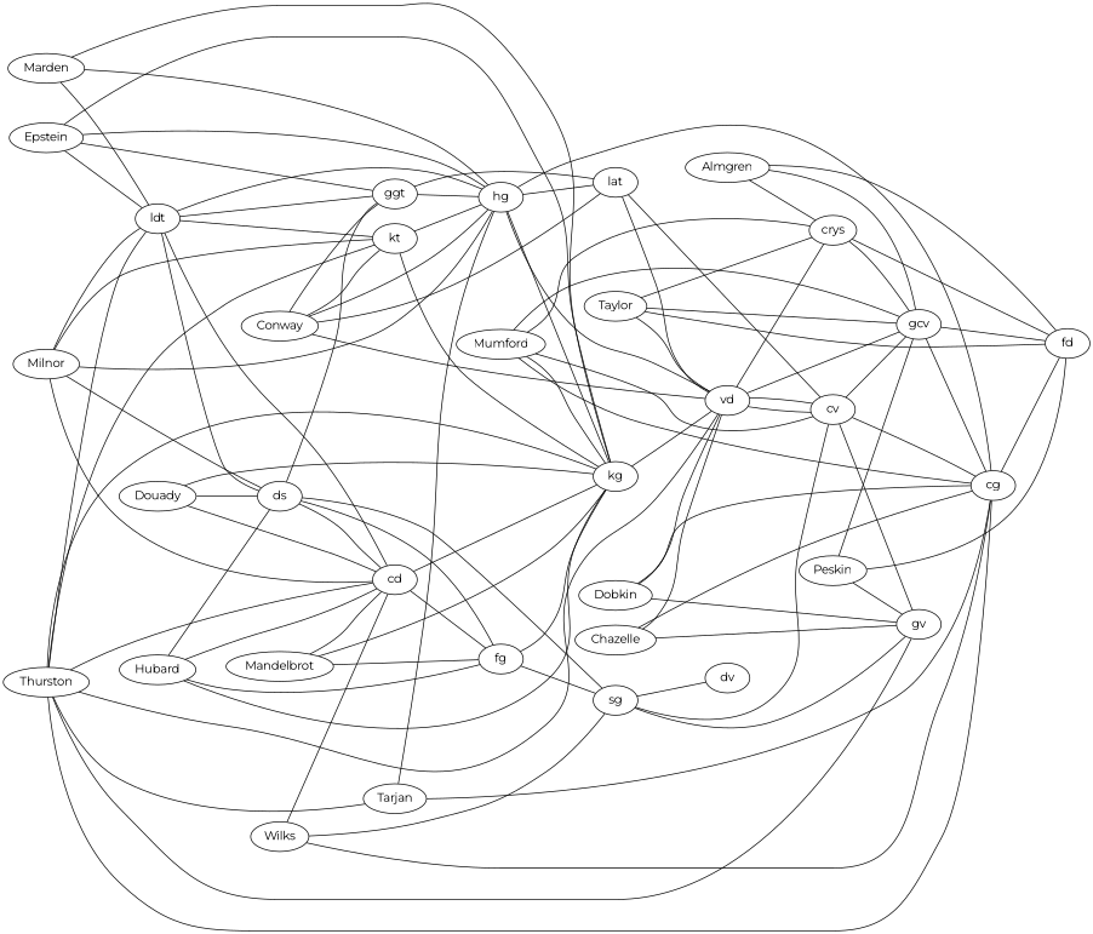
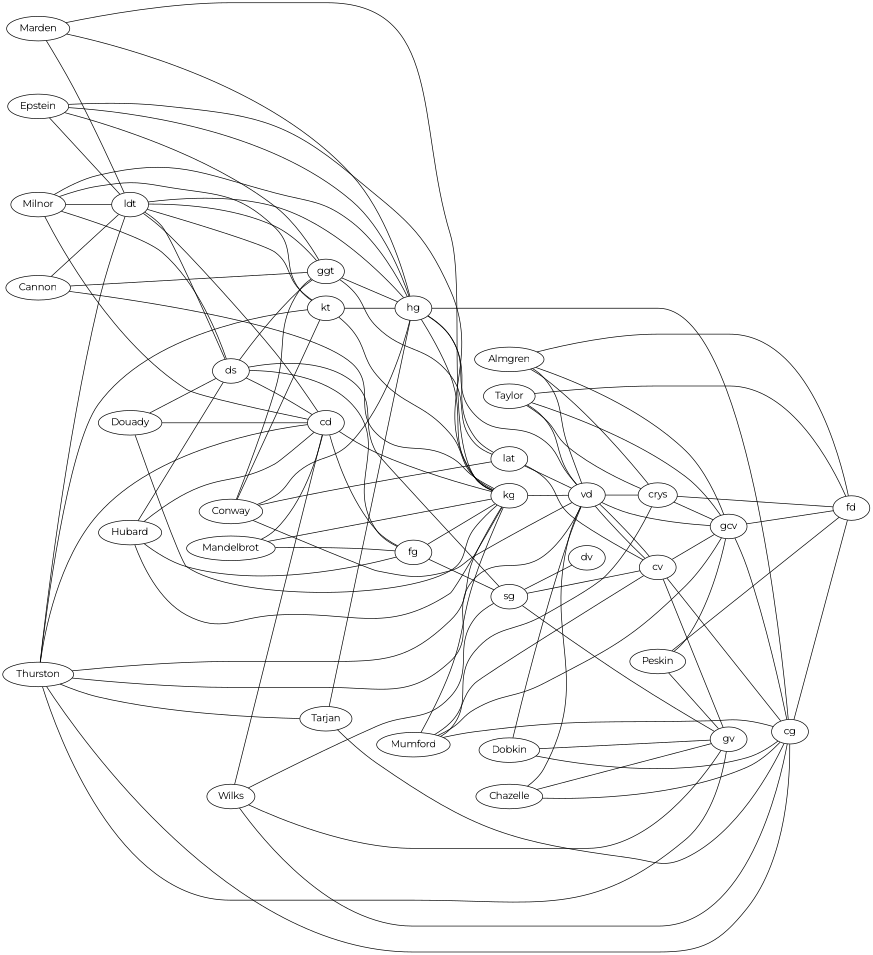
  graph {
    fontname=Montserrat
    rankdir=LR
    splines=splines
    node [fontname=Montserrat]
    edge [fontname=Montserrat]
    Marden [height=0.50 width=1.17]
    ldt [height=0.50 width=0.75]
    kg [height=0.50 width=0.75]
    hg [height=0.50 width=0.75]
    ggt [height=0.50 width=0.75]
    kt [height=0.50 width=0.75]
    ds [height=0.50 width=0.75]
    cd [height=0.50 width=0.75]
    vd [height=0.50 width=0.75]
    lat [height=0.50 width=0.75]
    cg [height=0.50 width=0.75]
    fg [height=0.50 width=0.75]
    sg [height=0.50 width=0.75]
    crys [height=0.50 width=0.78]
    gcv [height=0.50 width=0.75]
    cv [height=0.50 width=0.75]
    fd [height=0.50 width=0.75]
+   Cannon [height=0.50 width=1.14]
    Epstein [height=0.50 width=1.14]
    Conway [height=0.50 width=1.22]
    gv [height=0.50 width=0.75]
    Taylor [height=0.50 width=1.03]
    Almgren [height=0.50 width=1.28]
    dv [height=0.50 width=0.75]
    Milnor [height=0.50 width=1.06]
    Douady [height=0.50 width=1.17]
    Hubard [height=0.50 width=1.11]
    Mandelbrot [height=0.50 width=1.58]
    Wilks [height=0.50 width=0.94]
    Dobkin [height=0.50 width=1.11]
    Chazelle [height=0.50 width=1.28]
    Peskin [height=0.50 width=1.03]
    Tarjan [height=0.50 width=1.03]
    Mumford [height=0.50 width=1.33]
    Thurston [height=0.50 width=1.28]
    Marden -- ldt
    Marden -- kg
    Marden -- hg
    ldt -- hg
    ldt -- ggt
    ldt -- kt
    ldt -- ds
    ldt -- cd
    kg -- vd
    hg -- kg
    hg -- vd
    hg -- lat
    hg -- cg
    ggt -- hg
    ggt -- lat
    kt -- kg
    kt -- hg
    ds -- ggt
    ds -- cd
    ds -- fg
    ds -- sg
    cd -- kg
    cd -- fg
    vd -- crys
    vd -- gcv
    vd -- cv
    lat -- vd
    lat -- cv
    cg -- fd
    fg -- kg
    fg -- sg
    sg -- cv
    sg -- gv
    sg -- dv
    crys -- gcv
    crys -- fd
    gcv -- cg
    gcv -- fd
    cv -- vd
    cv -- cg
    cv -- gcv
    cv -- gv
+   Cannon -- ldt
+   Cannon -- kg
+   Cannon -- ggt
    Epstein -- ldt
    Epstein -- kg
    Epstein -- hg
    Epstein -- ggt
    Conway -- hg
    Conway -- ggt
    Conway -- kt
    Conway -- vd
    Conway -- lat
    Taylor -- vd
    Taylor -- crys
    Taylor -- gcv
    Taylor -- fd
+   Almgren -- vd
    Almgren -- crys
    Almgren -- gcv
    Almgren -- fd
    Milnor -- ldt
    Milnor -- hg
    Milnor -- kt
    Milnor -- ds
    Milnor -- cd
    Douady -- kg
    Douady -- ds
    Douady -- cd
    Hubard -- kg
    Hubard -- ds
    Hubard -- cd
    Hubard -- fg
    Mandelbrot -- kg
    Mandelbrot -- cd
    Mandelbrot -- fg
    Wilks -- cd
    Wilks -- cg
    Wilks -- sg
+   Wilks -- gv
    Dobkin -- vd
    Dobkin -- cg
    Dobkin -- gv
    Chazelle -- vd
    Chazelle -- cg
    Chazelle -- gv
    Peskin -- gcv
    Peskin -- fd
    Peskin -- gv
    Tarjan -- hg
    Tarjan -- cg
    Mumford -- kg
    Mumford -- cg
    Mumford -- crys
    Mumford -- gcv
    Mumford -- cv
    Thurston -- ldt
    Thurston -- kg
    Thurston -- kt
    Thurston -- cd
    Thurston -- vd
    Thurston -- cg
    Thurston -- gv
    Thurston -- Tarjan
  }
